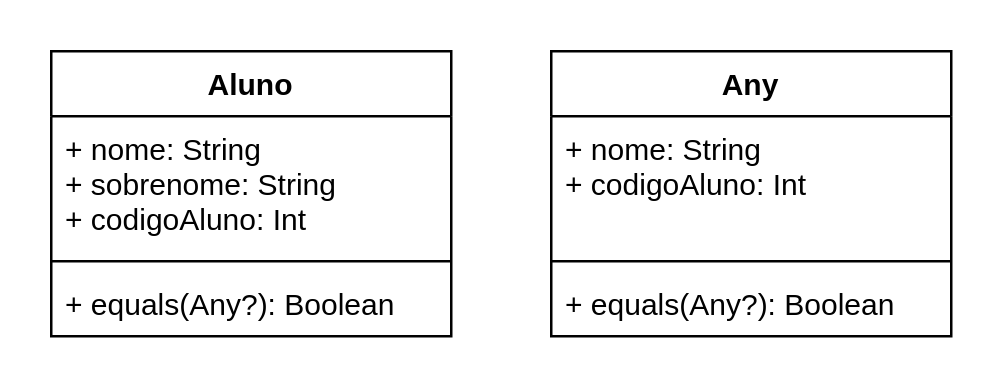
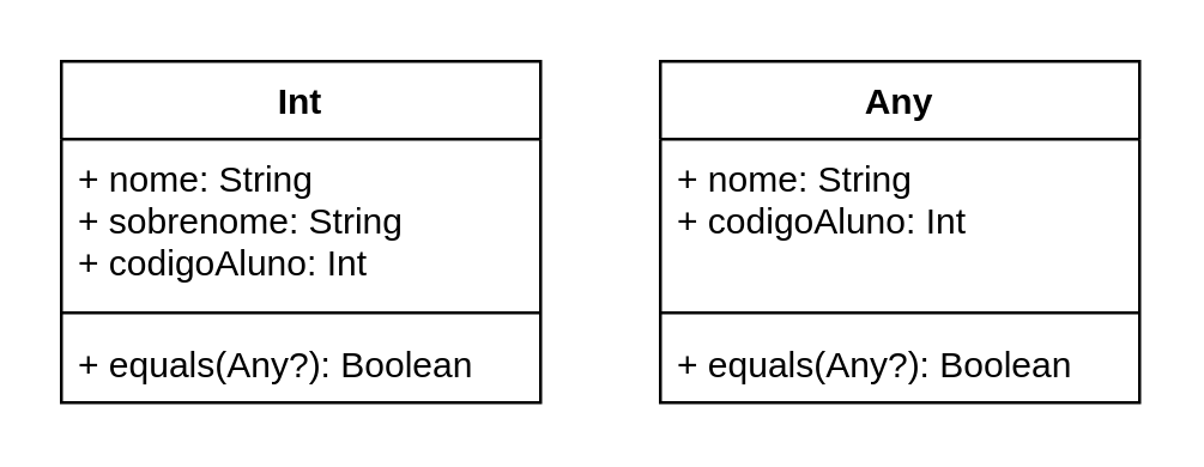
  <mxCell id="0" />
  <mxCell id="1" parent="0" />
- <mxCell id="2" value="Aluno&#10;" style="swimlane;fontStyle=1;align=center;verticalAlign=top;childLayout=stackLayout;horizontal=1;startSize=26;horizontalStack=0;resizeParent=1;resizeParentMax=0;resizeLast=0;collapsible=1;marginBottom=0;" vertex="1" parent="1"><mxGeometry x="20" y="20" width="160" height="114" as="geometry"><mxRectangle x="140" y="220" width="70" height="26" as="alternateBounds" /></mxGeometry></mxCell>
+ <mxCell id="2" value="Int&#10;" style="swimlane;fontStyle=1;align=center;verticalAlign=top;childLayout=stackLayout;horizontal=1;startSize=26;horizontalStack=0;resizeParent=1;resizeParentMax=0;resizeLast=0;collapsible=1;marginBottom=0;" vertex="1" parent="1"><mxGeometry x="20" y="20" width="160" height="114" as="geometry"><mxRectangle x="140" y="220" width="70" height="26" as="alternateBounds" /></mxGeometry></mxCell>
  <mxCell id="3" value="+ nome: String&#10;+ sobrenome: String&#10;+ codigoAluno: Int" style="text;strokeColor=none;fillColor=none;align=left;verticalAlign=top;spacingLeft=4;spacingRight=4;overflow=hidden;rotatable=0;points=[[0,0.5],[1,0.5]];portConstraint=eastwest;" vertex="1" parent="2"><mxGeometry y="26" width="160" height="54" as="geometry" /></mxCell>
  <mxCell id="4" value="" style="line;strokeWidth=1;fillColor=none;align=left;verticalAlign=middle;spacingTop=-1;spacingLeft=3;spacingRight=3;rotatable=0;labelPosition=right;points=[];portConstraint=eastwest;" vertex="1" parent="2"><mxGeometry y="80" width="160" height="8" as="geometry" /></mxCell>
  <mxCell id="5" value="+ equals(Any?): Boolean" style="text;strokeColor=none;fillColor=none;align=left;verticalAlign=top;spacingLeft=4;spacingRight=4;overflow=hidden;rotatable=0;points=[[0,0.5],[1,0.5]];portConstraint=eastwest;" vertex="1" parent="2"><mxGeometry y="88" width="160" height="26" as="geometry" /></mxCell>
  <mxCell id="6" value="Any" style="swimlane;fontStyle=1;align=center;verticalAlign=top;childLayout=stackLayout;horizontal=1;startSize=26;horizontalStack=0;resizeParent=1;resizeParentMax=0;resizeLast=0;collapsible=1;marginBottom=0;" vertex="1" parent="1"><mxGeometry x="220" y="20" width="160" height="114" as="geometry" /></mxCell>
  <mxCell id="7" value="+ nome: String&#10;+ codigoAluno: Int&#10;" style="text;strokeColor=none;fillColor=none;align=left;verticalAlign=top;spacingLeft=4;spacingRight=4;overflow=hidden;rotatable=0;points=[[0,0.5],[1,0.5]];portConstraint=eastwest;" vertex="1" parent="6"><mxGeometry y="26" width="160" height="54" as="geometry" /></mxCell>
  <mxCell id="8" value="" style="line;strokeWidth=1;fillColor=none;align=left;verticalAlign=middle;spacingTop=-1;spacingLeft=3;spacingRight=3;rotatable=0;labelPosition=right;points=[];portConstraint=eastwest;" vertex="1" parent="6"><mxGeometry y="80" width="160" height="8" as="geometry" /></mxCell>
  <mxCell id="9" value="+ equals(Any?): Boolean" style="text;strokeColor=none;fillColor=none;align=left;verticalAlign=top;spacingLeft=4;spacingRight=4;overflow=hidden;rotatable=0;points=[[0,0.5],[1,0.5]];portConstraint=eastwest;" vertex="1" parent="6"><mxGeometry y="88" width="160" height="26" as="geometry" /></mxCell>
